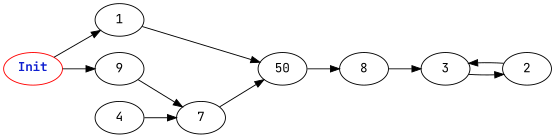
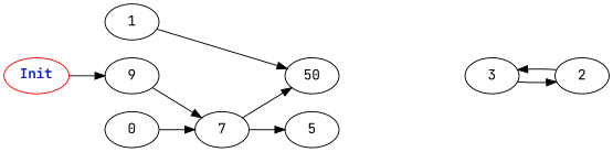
  digraph {
    fontname="JetBrains Mono"
    rankdir=LR
    node [fontname="JetBrains Mono"]
    edge [fontname="JetBrains Mono" weight=4.0]
    n1 [color=red fontcolor="#1020d0" label=<<b>Init</b>>]
    1
    9
    n4 [label=50]
    7
-   8
+   5
    3
-   4
+   4 [label=0]
    2
-   n1 -> 1
    n1 -> 9 [weight=5.0]
    1 -> n4 [weight=2.0]
    9 -> 7 [weight=1.0]
-   n4 -> 8 [weight=1.0]
    7 -> n4
-   8 -> 3 [weight=5.0]
+   7 -> 5
    3 -> 2 [weight=7.0]
    4 -> 7 [weight=7.0]
    2 -> 3 [weight=9.0]
  }
